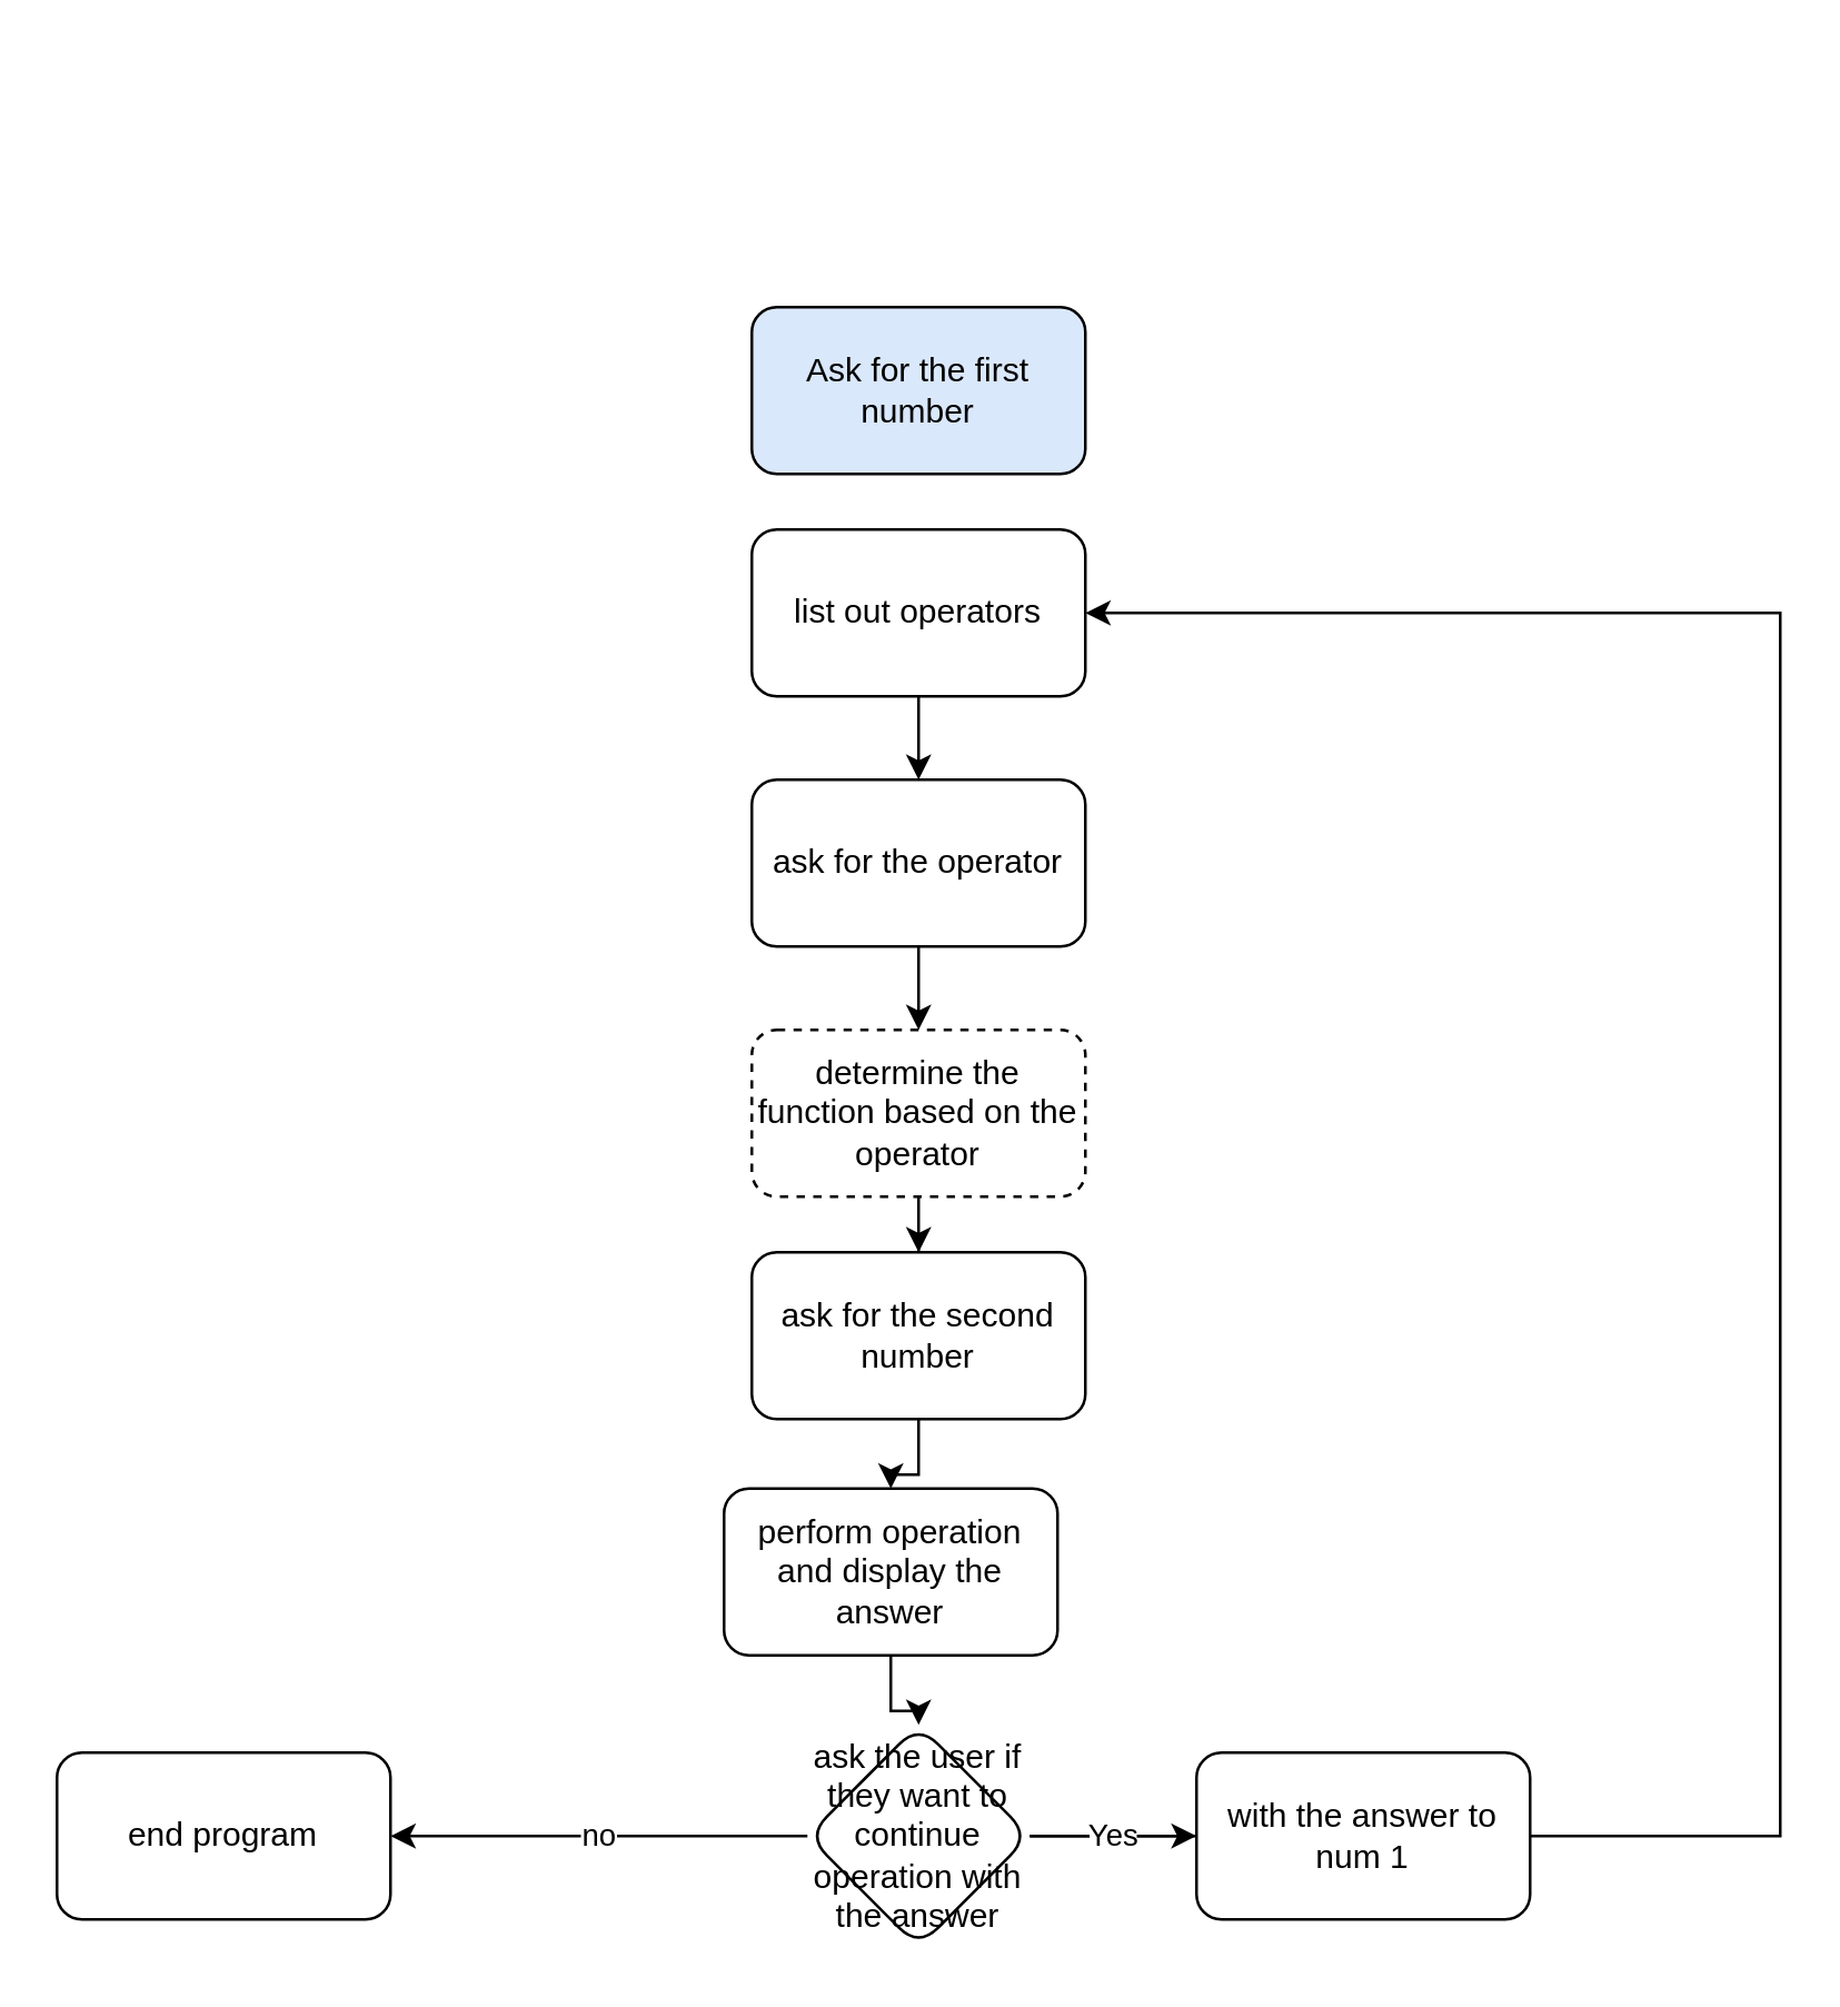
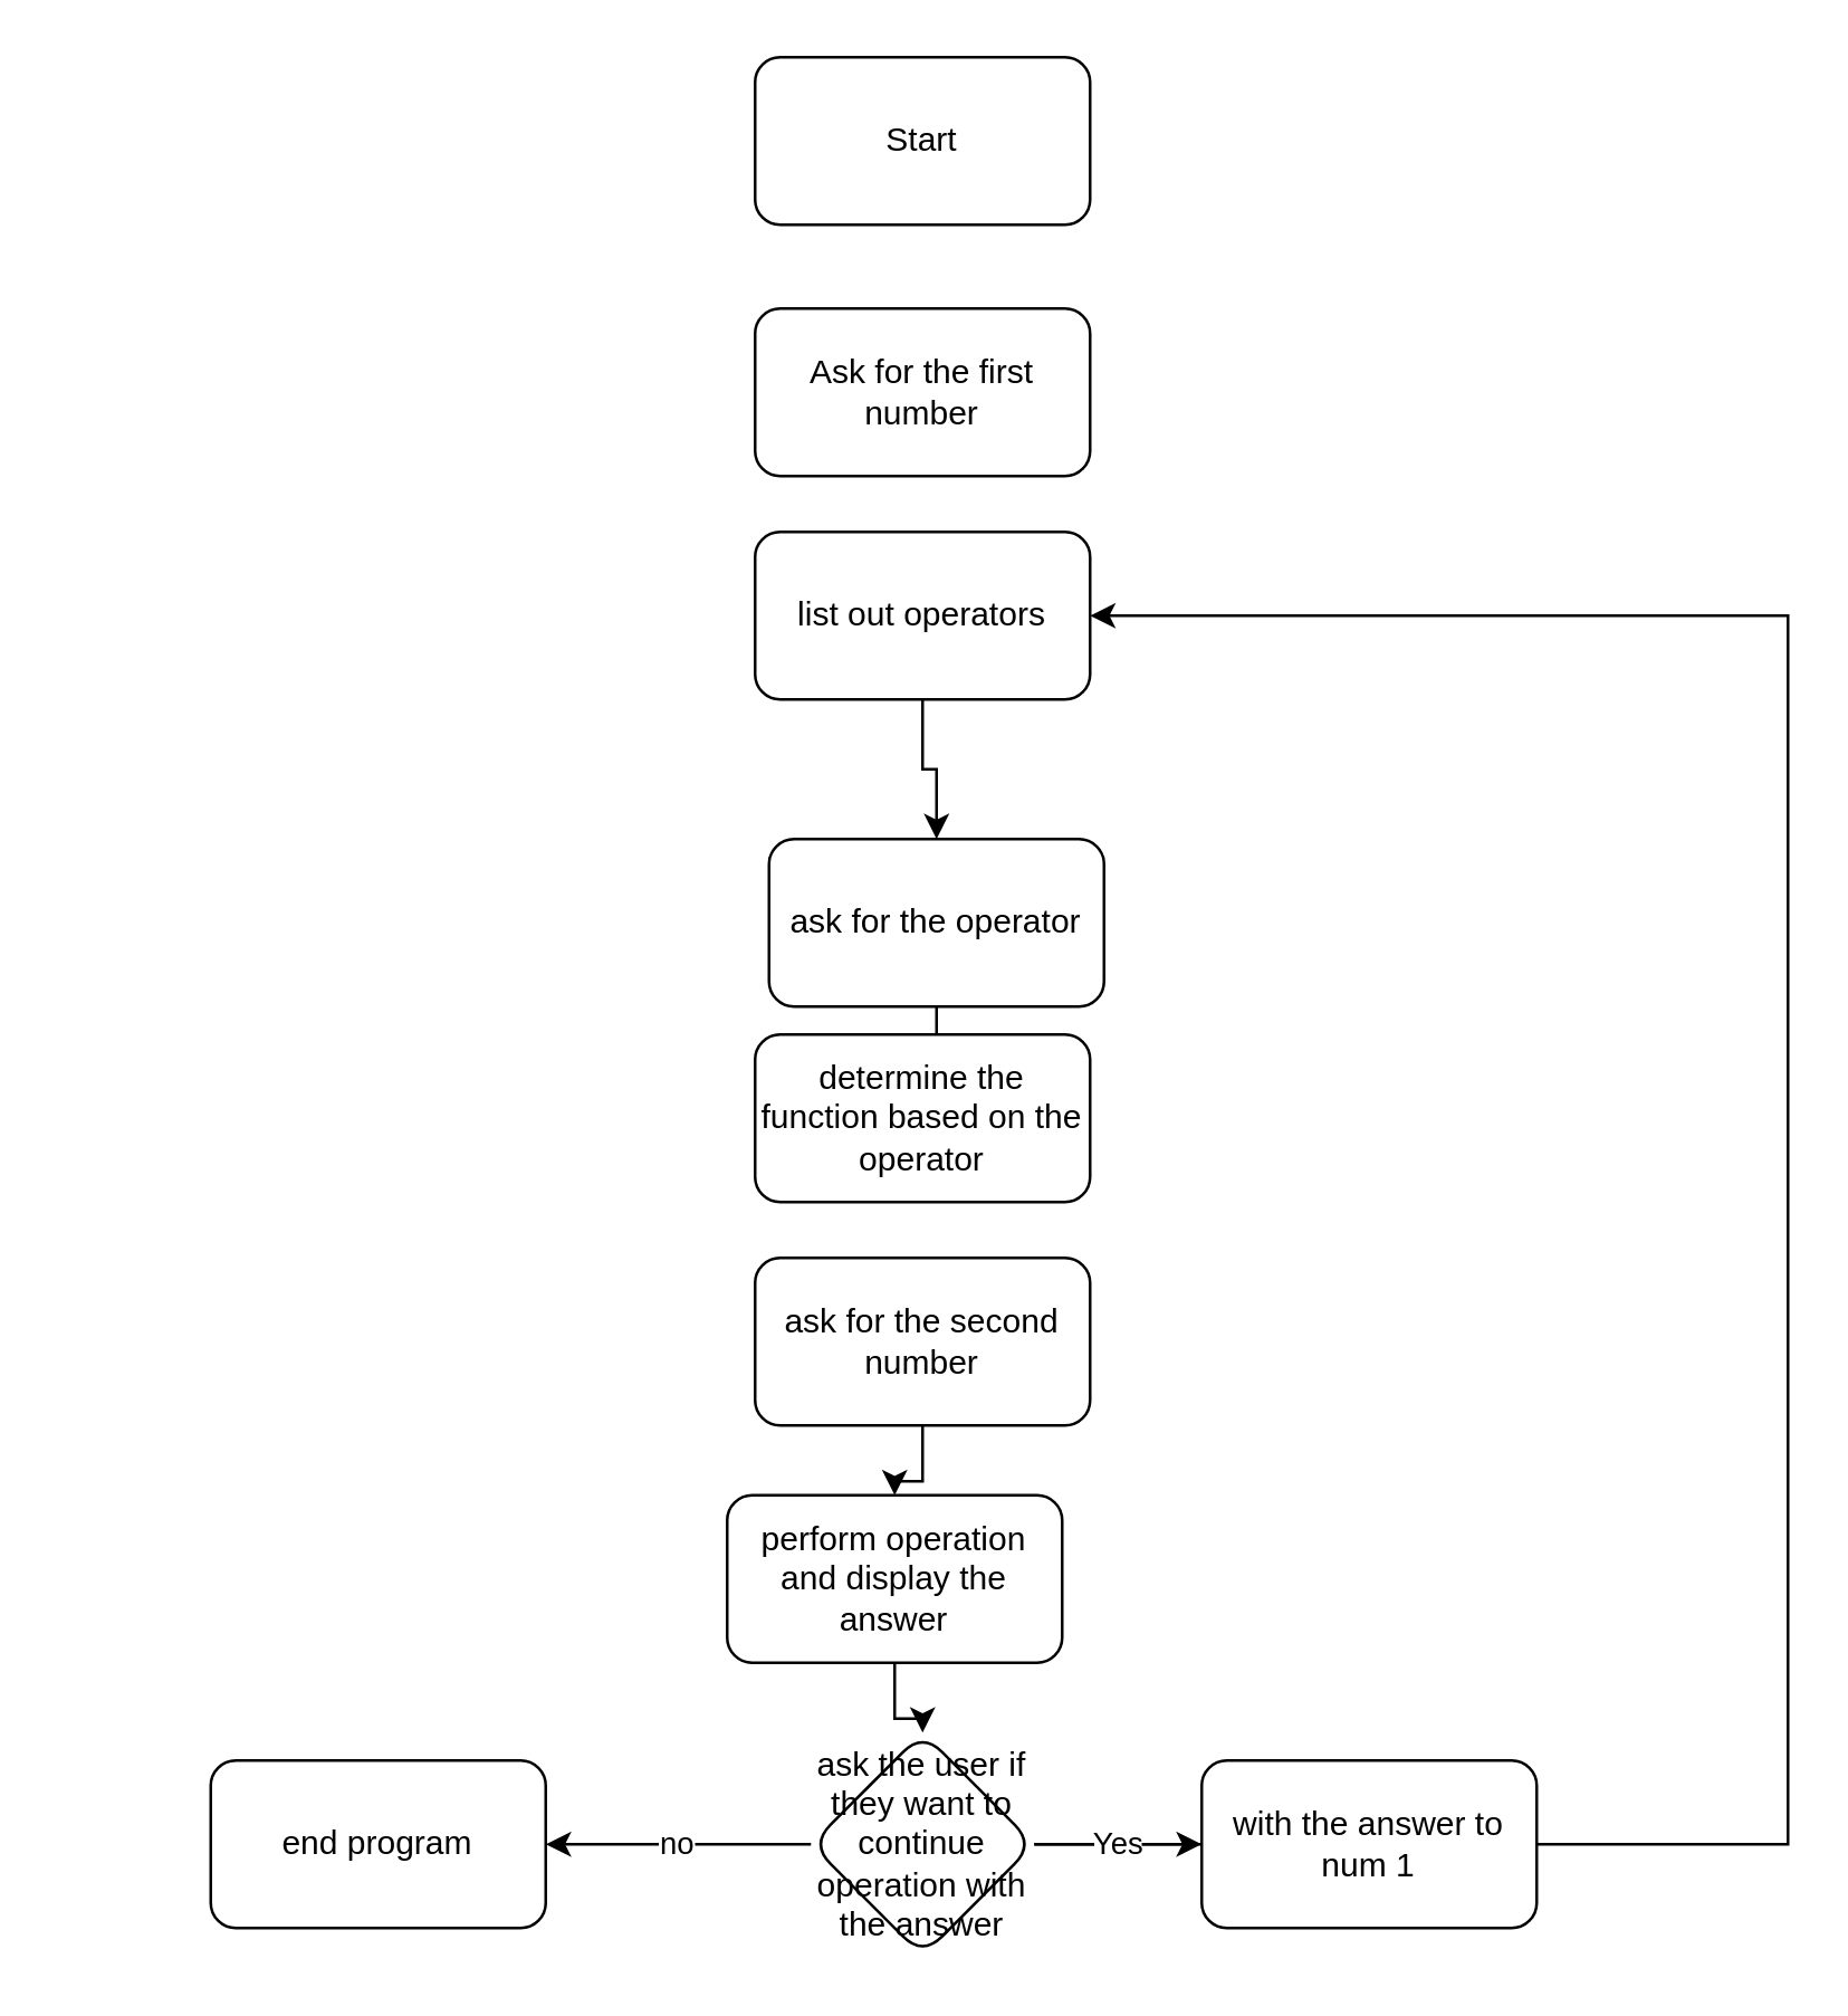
  <mxCell id="0" />
  <mxCell id="1" parent="0" />
- <mxCell id="3" value="Ask for the first number" style="rounded=1;whiteSpace=wrap;html=1;fillColor=#dae8fc;" parent="1" vertex="1"><mxGeometry x="270" y="110" width="120" height="60" as="geometry" /></mxCell>
+ <mxCell id="2" value="Start" style="rounded=1;whiteSpace=wrap;html=1;" parent="1" vertex="1"><mxGeometry x="270" y="20" width="120" height="60" as="geometry" /></mxCell>
+ <mxCell id="3" value="Ask for the first number" style="rounded=1;whiteSpace=wrap;html=1;" parent="1" vertex="1"><mxGeometry x="270" y="110" width="120" height="60" as="geometry" /></mxCell>
  <mxCell id="4" value="" style="edgeStyle=orthogonalEdgeStyle;rounded=0;orthogonalLoop=1;jettySize=auto;html=1;" parent="1" source="5" target="7" edge="1"><mxGeometry relative="1" as="geometry" /></mxCell>
  <mxCell id="5" value="list out operators" style="rounded=1;whiteSpace=wrap;html=1;" parent="1" vertex="1"><mxGeometry x="270" y="190" width="120" height="60" as="geometry" /></mxCell>
  <mxCell id="6" value="" style="edgeStyle=orthogonalEdgeStyle;rounded=0;orthogonalLoop=1;jettySize=auto;html=1;" parent="1" source="7" target="9" edge="1"><mxGeometry relative="1" as="geometry" /></mxCell>
- <mxCell id="7" value="ask for the operator" style="whiteSpace=wrap;html=1;rounded=1;" parent="1" vertex="1"><mxGeometry x="270" y="280" width="120" height="60" as="geometry" /></mxCell>
- <mxCell id="8" value="" style="edgeStyle=orthogonalEdgeStyle;rounded=0;orthogonalLoop=1;jettySize=auto;html=1;" parent="1" source="9" target="11" edge="1"><mxGeometry relative="1" as="geometry" /></mxCell>
- <mxCell id="9" value="determine the function based on the operator" style="whiteSpace=wrap;html=1;rounded=1;dashed=1;" parent="1" vertex="1"><mxGeometry x="270" y="370" width="120" height="60" as="geometry" /></mxCell>
+ <mxCell id="7" value="ask for the operator" style="whiteSpace=wrap;html=1;rounded=1;" parent="1" vertex="1"><mxGeometry x="275" y="300" width="120" height="60" as="geometry" /></mxCell>
+ <mxCell id="9" value="determine the function based on the operator" style="whiteSpace=wrap;html=1;rounded=1;" parent="1" vertex="1"><mxGeometry x="270" y="370" width="120" height="60" as="geometry" /></mxCell>
  <mxCell id="10" value="" style="edgeStyle=orthogonalEdgeStyle;rounded=0;orthogonalLoop=1;jettySize=auto;html=1;" parent="1" source="11" target="13" edge="1"><mxGeometry relative="1" as="geometry" /></mxCell>
  <mxCell id="11" value="ask for the second number" style="whiteSpace=wrap;html=1;rounded=1;" parent="1" vertex="1"><mxGeometry x="270" y="450" width="120" height="60" as="geometry" /></mxCell>
  <mxCell id="12" value="" style="edgeStyle=orthogonalEdgeStyle;rounded=0;orthogonalLoop=1;jettySize=auto;html=1;" parent="1" source="13" target="17" edge="1"><mxGeometry relative="1" as="geometry" /></mxCell>
  <mxCell id="13" value="perform operation and display the answer" style="whiteSpace=wrap;html=1;rounded=1;" parent="1" vertex="1"><mxGeometry x="260" y="535" width="120" height="60" as="geometry" /></mxCell>
  <mxCell id="14" value="no" style="edgeStyle=orthogonalEdgeStyle;rounded=0;orthogonalLoop=1;jettySize=auto;html=1;" parent="1" source="17" target="18" edge="1"><mxGeometry relative="1" as="geometry" /></mxCell>
  <mxCell id="15" style="edgeStyle=orthogonalEdgeStyle;rounded=0;orthogonalLoop=1;jettySize=auto;html=1;entryX=1;entryY=0.5;entryDx=0;entryDy=0;" parent="1" source="17" target="5" edge="1"><mxGeometry relative="1" as="geometry"><mxPoint x="700" y="960" as="targetPoint" /><Array as="points"><mxPoint x="640" y="660" /><mxPoint x="640" y="220" /></Array></mxGeometry></mxCell>
  <mxCell id="16" value="Yes" style="edgeStyle=orthogonalEdgeStyle;rounded=0;orthogonalLoop=1;jettySize=auto;html=1;" parent="1" source="17" target="19" edge="1"><mxGeometry relative="1" as="geometry" /></mxCell>
  <mxCell id="17" value="ask the user if they want to continue operation with the answer" style="rhombus;whiteSpace=wrap;html=1;rounded=1;" parent="1" vertex="1"><mxGeometry x="290" y="620" width="80" height="80" as="geometry" /></mxCell>
- <mxCell id="18" value="end program" style="whiteSpace=wrap;html=1;rounded=1;" parent="1" vertex="1"><mxGeometry x="20" y="630" width="120" height="60" as="geometry" /></mxCell>
+ <mxCell id="18" value="end program" style="whiteSpace=wrap;html=1;rounded=1;" parent="1" vertex="1"><mxGeometry x="75" y="630" width="120" height="60" as="geometry" /></mxCell>
  <mxCell id="19" value="with the answer to num 1" style="whiteSpace=wrap;html=1;rounded=1;" parent="1" vertex="1"><mxGeometry x="430" y="630" width="120" height="60" as="geometry" /></mxCell>
